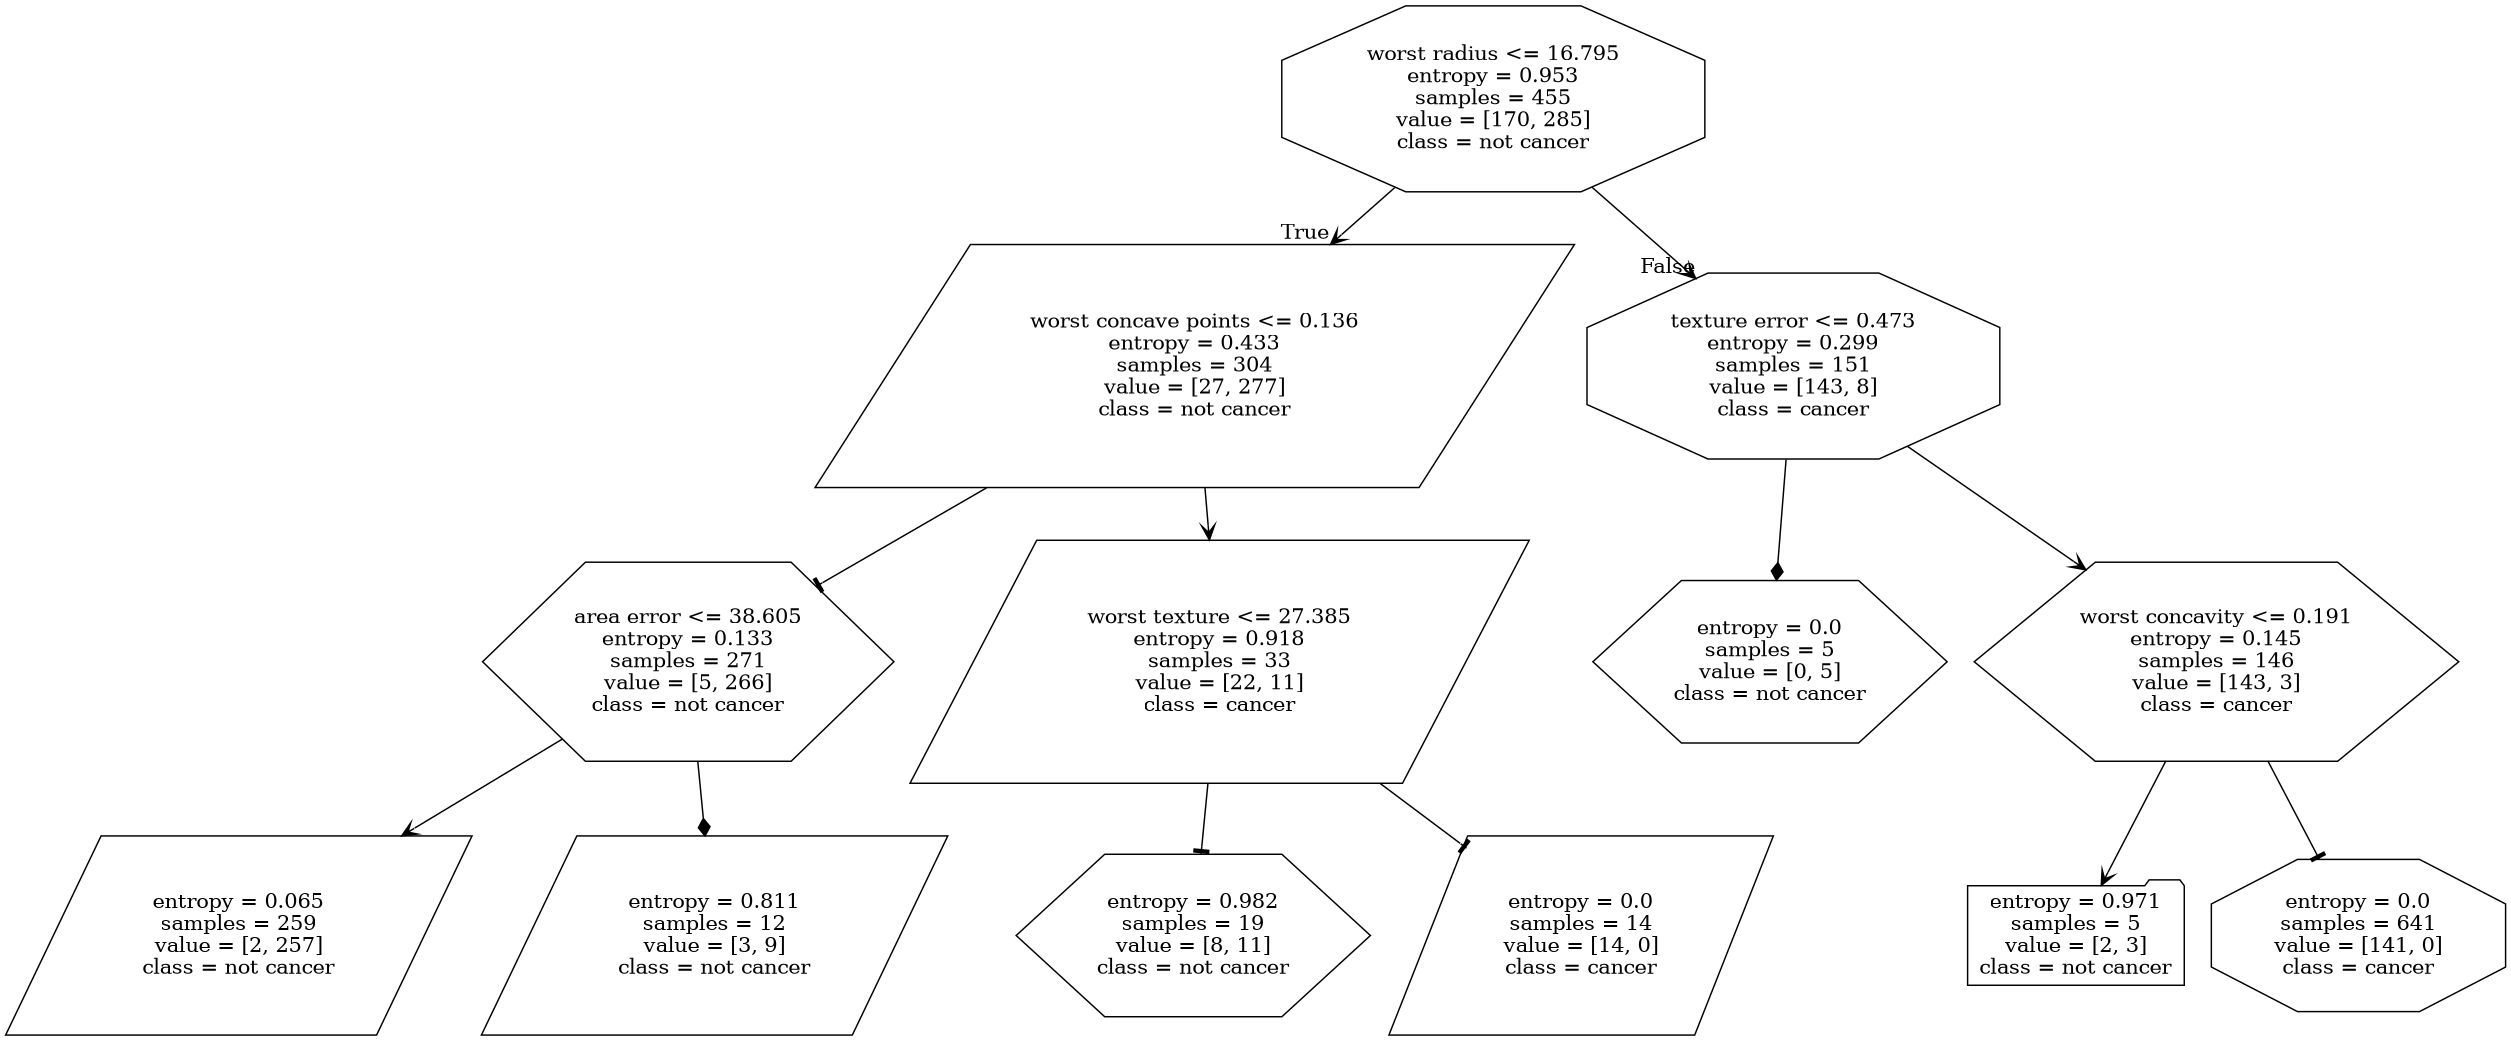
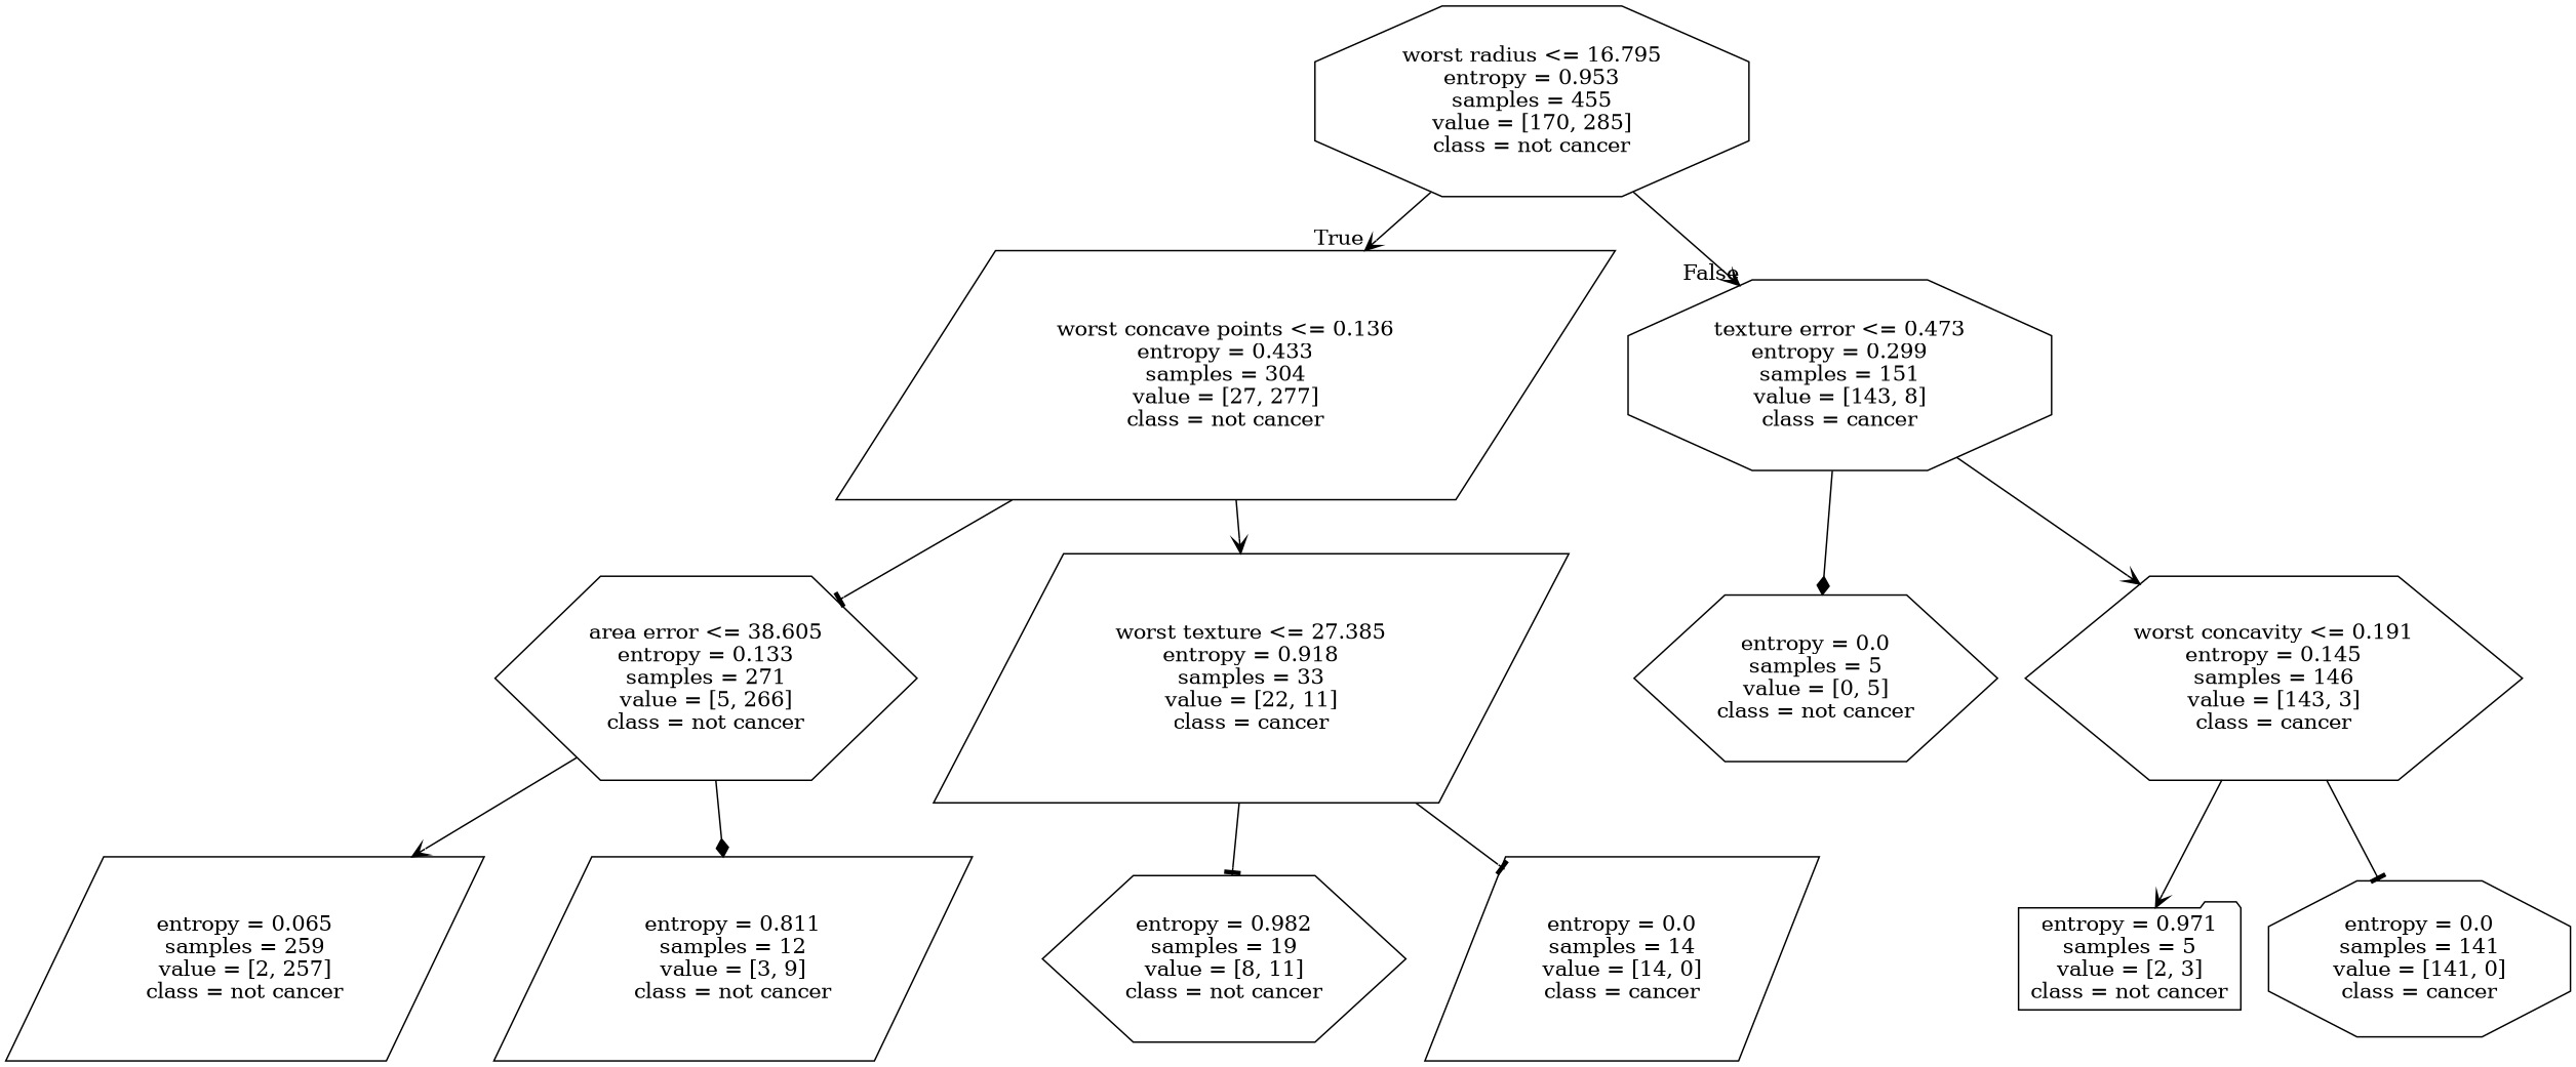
  digraph {
    node [shape=parallelogram]
    edge [arrowhead=vee]
    n1 [label="worst radius <= 16.795\nentropy = 0.953\nsamples = 455\nvalue = [170, 285]\nclass = not cancer" shape=octagon]
    n2 [label="worst concave points <= 0.136\nentropy = 0.433\nsamples = 304\nvalue = [27, 277]\nclass = not cancer"]
    n3 [label="texture error <= 0.473\nentropy = 0.299\nsamples = 151\nvalue = [143, 8]\nclass = cancer" shape=octagon]
    n4 [label="area error <= 38.605\nentropy = 0.133\nsamples = 271\nvalue = [5, 266]\nclass = not cancer" shape=hexagon]
    n5 [label="worst texture <= 27.385\nentropy = 0.918\nsamples = 33\nvalue = [22, 11]\nclass = cancer"]
    n6 [label="entropy = 0.065\nsamples = 259\nvalue = [2, 257]\nclass = not cancer"]
    n7 [label="entropy = 0.811\nsamples = 12\nvalue = [3, 9]\nclass = not cancer"]
    n8 [label="entropy = 0.982\nsamples = 19\nvalue = [8, 11]\nclass = not cancer" shape=hexagon]
    n9 [label="entropy = 0.0\nsamples = 14\nvalue = [14, 0]\nclass = cancer"]
    n10 [label="entropy = 0.0\nsamples = 5\nvalue = [0, 5]\nclass = not cancer" shape=hexagon]
    n11 [label="worst concavity <= 0.191\nentropy = 0.145\nsamples = 146\nvalue = [143, 3]\nclass = cancer" shape=hexagon]
    n12 [label="entropy = 0.971\nsamples = 5\nvalue = [2, 3]\nclass = not cancer" shape=folder]
-   n13 [label="entropy = 0.0\nsamples = 641\nvalue = [141, 0]\nclass = cancer" shape=octagon]
+   n13 [label="entropy = 0.0\nsamples = 141\nvalue = [141, 0]\nclass = cancer" shape=octagon]
    n1 -> n2 [headlabel=True labelangle=45 labeldistance=2.5]
    n1 -> n3 [headlabel=False labelangle=-45 labeldistance=2.5]
    n2 -> n4 [arrowhead=tee]
    n2 -> n5
    n3 -> n10 [arrowhead=diamond]
    n3 -> n11
    n4 -> n6
    n4 -> n7 [arrowhead=diamond]
    n5 -> n8 [arrowhead=tee]
    n5 -> n9 [arrowhead=tee]
    n11 -> n12
    n11 -> n13 [arrowhead=tee]
  }
